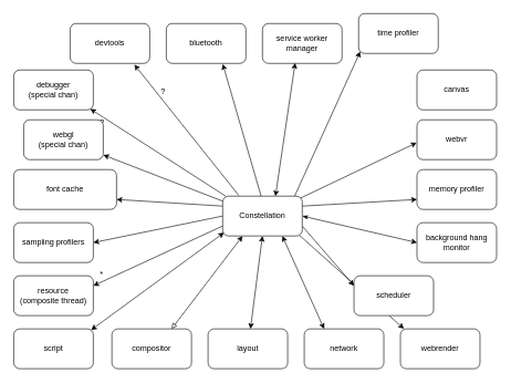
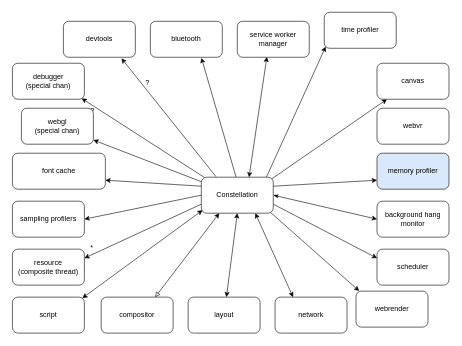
  <mxCell id="0" />
  <mxCell id="1" parent="0" />
  <mxCell id="2" style="rounded=0;orthogonalLoop=1;jettySize=auto;html=1;exitX=0.017;exitY=0.917;exitDx=0;exitDy=0;entryX=0.972;entryY=0.027;entryDx=0;entryDy=0;startArrow=classic;startFill=1;exitPerimeter=0;entryPerimeter=0;" edge="1" parent="1" source="23" target="24"><mxGeometry relative="1" as="geometry" /></mxCell>
  <mxCell id="3" style="edgeStyle=none;rounded=0;orthogonalLoop=1;jettySize=auto;html=1;exitX=0;exitY=0.5;exitDx=0;exitDy=0;entryX=1;entryY=0.5;entryDx=0;entryDy=0;" edge="1" parent="1" source="23" target="25"><mxGeometry relative="1" as="geometry" /></mxCell>
  <mxCell id="4" style="edgeStyle=none;rounded=0;orthogonalLoop=1;jettySize=auto;html=1;exitX=1;exitY=0.5;exitDx=0;exitDy=0;entryX=0;entryY=0.5;entryDx=0;entryDy=0;startArrow=classicThin;startFill=1;" edge="1" parent="1" source="23" target="26"><mxGeometry relative="1" as="geometry" /></mxCell>
  <mxCell id="5" style="edgeStyle=none;rounded=0;orthogonalLoop=1;jettySize=auto;html=1;exitX=0.5;exitY=1;exitDx=0;exitDy=0;startArrow=classic;startFill=1;" edge="1" parent="1" source="23" target="27"><mxGeometry relative="1" as="geometry" /></mxCell>
  <mxCell id="6" style="edgeStyle=none;rounded=0;orthogonalLoop=1;jettySize=auto;html=1;exitX=0.75;exitY=1;exitDx=0;exitDy=0;entryX=0.25;entryY=0;entryDx=0;entryDy=0;startArrow=classic;startFill=1;" edge="1" parent="1" source="23" target="28"><mxGeometry relative="1" as="geometry" /></mxCell>
  <mxCell id="7" style="edgeStyle=none;rounded=0;orthogonalLoop=1;jettySize=auto;html=1;exitX=0.25;exitY=1;exitDx=0;exitDy=0;entryX=0.75;entryY=0;entryDx=0;entryDy=0;startArrow=classic;startFill=1;endArrow=block;endFill=0;" edge="1" parent="1" source="23" target="29"><mxGeometry relative="1" as="geometry" /></mxCell>
  <mxCell id="8" style="edgeStyle=none;rounded=0;orthogonalLoop=1;jettySize=auto;html=1;exitX=0;exitY=0.75;exitDx=0;exitDy=0;entryX=1;entryY=0.25;entryDx=0;entryDy=0;startArrow=none;startFill=0;endArrow=classic;endFill=1;" edge="1" parent="1" source="23" target="30"><mxGeometry relative="1" as="geometry" /></mxCell>
  <mxCell id="9" value="*" style="text;html=1;resizable=0;points=[];align=center;verticalAlign=middle;labelBackgroundColor=#ffffff;" vertex="1" connectable="0" parent="8"><mxGeometry x="0.85" y="1" relative="1" as="geometry"><mxPoint x="-3" y="-12" as="offset" /></mxGeometry></mxCell>
  <mxCell id="10" style="edgeStyle=none;rounded=0;orthogonalLoop=1;jettySize=auto;html=1;exitX=0;exitY=0.25;exitDx=0;exitDy=0;entryX=1;entryY=0.75;entryDx=0;entryDy=0;startArrow=none;startFill=0;endArrow=classic;endFill=1;" edge="1" parent="1" source="23" target="31"><mxGeometry relative="1" as="geometry" /></mxCell>
  <mxCell id="11" style="edgeStyle=none;rounded=0;orthogonalLoop=1;jettySize=auto;html=1;exitX=0.042;exitY=0.006;exitDx=0;exitDy=0;entryX=0.962;entryY=0.977;entryDx=0;entryDy=0;entryPerimeter=0;startArrow=none;startFill=0;endArrow=classic;endFill=1;exitPerimeter=0;" edge="1" parent="1" source="23" target="32"><mxGeometry relative="1" as="geometry" /></mxCell>
  <mxCell id="12" value="?" style="text;html=1;resizable=0;points=[];align=center;verticalAlign=middle;labelBackgroundColor=#ffffff;" vertex="1" connectable="0" parent="11"><mxGeometry x="0.76" relative="1" as="geometry"><mxPoint x="-7.5" y="5" as="offset" /></mxGeometry></mxCell>
  <mxCell id="13" style="edgeStyle=none;rounded=0;orthogonalLoop=1;jettySize=auto;html=1;exitX=0.203;exitY=-0.017;exitDx=0;exitDy=0;entryX=0.807;entryY=1.031;entryDx=0;entryDy=0;startArrow=none;startFill=0;endArrow=classic;endFill=1;exitPerimeter=0;entryPerimeter=0;" edge="1" parent="1" source="23" target="33"><mxGeometry relative="1" as="geometry" /></mxCell>
  <mxCell id="14" value="?" style="text;html=1;resizable=0;points=[];align=center;verticalAlign=middle;labelBackgroundColor=#ffffff;" vertex="1" connectable="0" parent="13"><mxGeometry x="0.581" y="-1" relative="1" as="geometry"><mxPoint x="9" y="-0.5" as="offset" /></mxGeometry></mxCell>
  <mxCell id="15" style="edgeStyle=none;rounded=0;orthogonalLoop=1;jettySize=auto;html=1;exitX=0.483;exitY=0;exitDx=0;exitDy=0;entryX=0.71;entryY=1.017;entryDx=0;entryDy=0;entryPerimeter=0;startArrow=none;startFill=0;endArrow=classic;endFill=1;exitPerimeter=0;" edge="1" parent="1" source="23" target="34"><mxGeometry relative="1" as="geometry" /></mxCell>
  <mxCell id="16" style="edgeStyle=none;rounded=0;orthogonalLoop=1;jettySize=auto;html=1;exitX=0.663;exitY=0.002;exitDx=0;exitDy=0;entryX=0.411;entryY=0.989;entryDx=0;entryDy=0;entryPerimeter=0;startArrow=classic;startFill=1;endArrow=classic;endFill=1;exitPerimeter=0;" edge="1" parent="1" source="23" target="35"><mxGeometry relative="1" as="geometry" /></mxCell>
  <mxCell id="17" style="edgeStyle=none;rounded=0;orthogonalLoop=1;jettySize=auto;html=1;entryX=0.02;entryY=0.955;entryDx=0;entryDy=0;startArrow=none;startFill=0;endArrow=classic;endFill=1;entryPerimeter=0;exitX=0.906;exitY=-0.007;exitDx=0;exitDy=0;exitPerimeter=0;" edge="1" parent="1" source="23" target="36"><mxGeometry relative="1" as="geometry"><mxPoint x="444" y="293" as="sourcePoint" /></mxGeometry></mxCell>
  <mxCell id="18" style="edgeStyle=none;rounded=0;orthogonalLoop=1;jettySize=auto;html=1;exitX=1;exitY=0.25;exitDx=0;exitDy=0;entryX=0;entryY=0.75;entryDx=0;entryDy=0;startArrow=none;startFill=0;endArrow=classic;endFill=1;" edge="1" parent="1" source="23" target="37"><mxGeometry relative="1" as="geometry" /></mxCell>
  <mxCell id="19" style="edgeStyle=none;rounded=0;orthogonalLoop=1;jettySize=auto;html=1;exitX=1;exitY=0.75;exitDx=0;exitDy=0;entryX=0;entryY=0.25;entryDx=0;entryDy=0;startArrow=none;startFill=0;endArrow=classic;endFill=1;" edge="1" parent="1" source="23" target="38"><mxGeometry relative="1" as="geometry" /></mxCell>
  <mxCell id="20" style="edgeStyle=none;rounded=0;orthogonalLoop=1;jettySize=auto;html=1;exitX=0.967;exitY=0.988;exitDx=0;exitDy=0;entryX=0.044;entryY=-0.004;entryDx=0;entryDy=0;entryPerimeter=0;startArrow=none;startFill=0;endArrow=classic;endFill=1;exitPerimeter=0;" edge="1" parent="1" source="23" target="39"><mxGeometry relative="1" as="geometry" /></mxCell>
  <mxCell id="21" style="edgeStyle=none;rounded=0;orthogonalLoop=1;jettySize=auto;html=1;exitX=0.003;exitY=0.127;exitDx=0;exitDy=0;entryX=1;entryY=0.883;entryDx=0;entryDy=0;entryPerimeter=0;startArrow=none;startFill=0;endArrow=classic;endFill=1;exitPerimeter=0;" edge="1" parent="1" source="23" target="40"><mxGeometry relative="1" as="geometry" /></mxCell>
- <mxCell id="22" style="edgeStyle=none;rounded=0;orthogonalLoop=1;jettySize=auto;html=1;exitX=0.974;exitY=0.053;exitDx=0;exitDy=0;entryX=-0.005;entryY=0.576;entryDx=0;entryDy=0;entryPerimeter=0;startArrow=none;startFill=0;endArrow=classic;endFill=1;exitPerimeter=0;" edge="1" parent="1" source="23" target="41"><mxGeometry relative="1" as="geometry" /></mxCell>
+ <mxCell id="22" style="edgeStyle=none;rounded=0;orthogonalLoop=1;jettySize=auto;html=1;exitX=0.974;exitY=0.053;exitDx=0;exitDy=0;startArrow=none;startFill=0;endArrow=classic;endFill=1;exitPerimeter=0;" edge="1" parent="1" source="23" target="42"><mxGeometry relative="1" as="geometry" /></mxCell>
  <mxCell id="23" value="Constellation" style="rounded=1;whiteSpace=wrap;html=1;" vertex="1" parent="1"><mxGeometry x="335" y="295" width="120" height="60" as="geometry" /></mxCell>
  <mxCell id="24" value="script" style="rounded=1;whiteSpace=wrap;html=1;" vertex="1" parent="1"><mxGeometry x="20" y="495" width="120" height="60" as="geometry" /></mxCell>
  <mxCell id="25" value="sampling profilers" style="rounded=1;whiteSpace=wrap;html=1;" vertex="1" parent="1"><mxGeometry x="20" y="335" width="120" height="60" as="geometry" /></mxCell>
  <mxCell id="26" value="background hang&lt;br&gt;monitor&lt;br&gt;" style="rounded=1;whiteSpace=wrap;html=1;" vertex="1" parent="1"><mxGeometry x="628" y="335" width="120" height="60" as="geometry" /></mxCell>
  <mxCell id="27" value="layout&lt;br&gt;" style="rounded=1;whiteSpace=wrap;html=1;" vertex="1" parent="1"><mxGeometry x="313" y="495" width="120" height="60" as="geometry" /></mxCell>
  <mxCell id="28" value="network" style="rounded=1;whiteSpace=wrap;html=1;" vertex="1" parent="1"><mxGeometry x="458" y="495" width="120" height="60" as="geometry" /></mxCell>
  <mxCell id="29" value="compositor" style="rounded=1;whiteSpace=wrap;html=1;" vertex="1" parent="1"><mxGeometry x="168" y="495" width="120" height="60" as="geometry" /></mxCell>
  <mxCell id="30" value="resource&lt;br&gt;(composite thread)&lt;br&gt;" style="rounded=1;whiteSpace=wrap;html=1;" vertex="1" parent="1"><mxGeometry x="20" y="415" width="120" height="60" as="geometry" /></mxCell>
  <mxCell id="31" value="font cache" style="rounded=1;whiteSpace=wrap;html=1;" vertex="1" parent="1"><mxGeometry x="20" y="255" width="155" height="60" as="geometry" /></mxCell>
  <mxCell id="32" value="debugger&lt;br&gt;(special chan)&lt;br&gt;" style="rounded=1;whiteSpace=wrap;html=1;" vertex="1" parent="1"><mxGeometry x="20" y="105" width="120" height="60" as="geometry" /></mxCell>
  <mxCell id="33" value="devtools" style="rounded=1;whiteSpace=wrap;html=1;" vertex="1" parent="1"><mxGeometry x="105" y="35" width="120" height="60" as="geometry" /></mxCell>
  <mxCell id="34" value="bluetooth" style="rounded=1;whiteSpace=wrap;html=1;" vertex="1" parent="1"><mxGeometry x="250" y="35" width="120" height="60" as="geometry" /></mxCell>
  <mxCell id="35" value="service worker&lt;br&gt;manager&lt;br&gt;" style="rounded=1;whiteSpace=wrap;html=1;" vertex="1" parent="1"><mxGeometry x="395" y="35" width="120" height="60" as="geometry" /></mxCell>
  <mxCell id="36" value="time profiler" style="rounded=1;whiteSpace=wrap;html=1;" vertex="1" parent="1"><mxGeometry x="540" y="20" width="120" height="60" as="geometry" /></mxCell>
- <mxCell id="37" value="memory profiler" style="rounded=1;whiteSpace=wrap;html=1;" vertex="1" parent="1"><mxGeometry x="628" y="255" width="120" height="60" as="geometry" /></mxCell>
- <mxCell id="38" value="scheduler" style="rounded=1;whiteSpace=wrap;html=1;" vertex="1" parent="1"><mxGeometry x="533" y="415" width="120" height="60" as="geometry" /></mxCell>
- <mxCell id="39" value="webrender" style="rounded=1;whiteSpace=wrap;html=1;" vertex="1" parent="1"><mxGeometry x="603" y="495" width="120" height="60" as="geometry" /></mxCell>
+ <mxCell id="37" value="memory profiler" style="rounded=1;whiteSpace=wrap;html=1;fillColor=#dae8fc;" vertex="1" parent="1"><mxGeometry x="628" y="255" width="120" height="60" as="geometry" /></mxCell>
+ <mxCell id="38" value="scheduler" style="rounded=1;whiteSpace=wrap;html=1;" vertex="1" parent="1"><mxGeometry x="628" y="415" width="120" height="60" as="geometry" /></mxCell>
+ <mxCell id="39" value="webrender" style="rounded=1;whiteSpace=wrap;html=1;" vertex="1" parent="1"><mxGeometry x="593" y="485" width="120" height="60" as="geometry" /></mxCell>
  <mxCell id="40" value="webgl&lt;br&gt;(special chan)&lt;br&gt;" style="rounded=1;whiteSpace=wrap;html=1;" vertex="1" parent="1"><mxGeometry x="35" y="180" width="120" height="60" as="geometry" /></mxCell>
  <mxCell id="41" value="webvr" style="rounded=1;whiteSpace=wrap;html=1;" vertex="1" parent="1"><mxGeometry x="628" y="180" width="120" height="60" as="geometry" /></mxCell>
  <mxCell id="42" value="canvas" style="rounded=1;whiteSpace=wrap;html=1;" vertex="1" parent="1"><mxGeometry x="628" y="105" width="120" height="60" as="geometry" /></mxCell>
